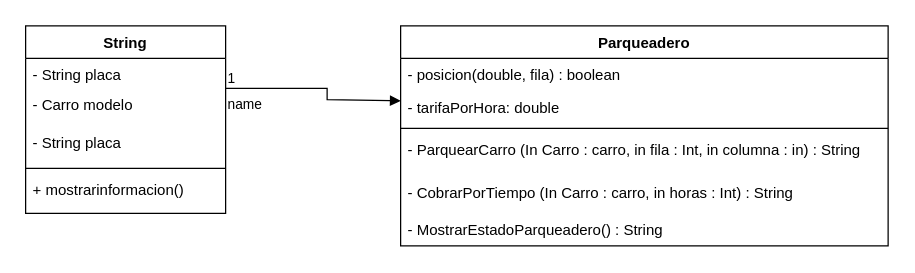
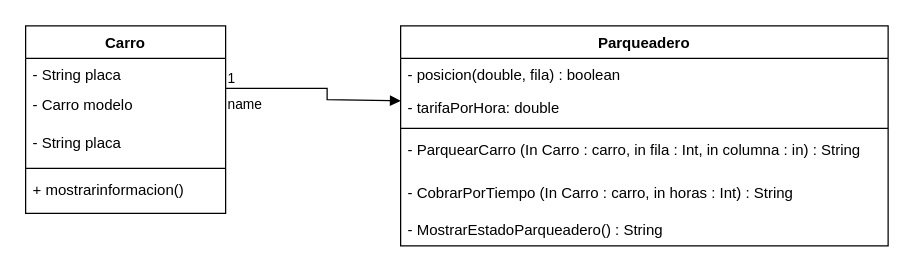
  <mxCell id="0" />
  <mxCell id="1" parent="0" />
- <mxCell id="2" value="String" style="swimlane;fontStyle=1;align=center;verticalAlign=top;childLayout=stackLayout;horizontal=1;startSize=26;horizontalStack=0;resizeParent=1;resizeParentMax=0;resizeLast=0;collapsible=1;marginBottom=0;whiteSpace=wrap;html=1;" vertex="1" parent="1"><mxGeometry x="20" y="20" width="160" height="150" as="geometry" /></mxCell>
+ <mxCell id="2" value="Carro" style="swimlane;fontStyle=1;align=center;verticalAlign=top;childLayout=stackLayout;horizontal=1;startSize=26;horizontalStack=0;resizeParent=1;resizeParentMax=0;resizeLast=0;collapsible=1;marginBottom=0;whiteSpace=wrap;html=1;" vertex="1" parent="1"><mxGeometry x="20" y="20" width="160" height="150" as="geometry" /></mxCell>
  <mxCell id="3" value="- String placa" style="text;strokeColor=none;fillColor=none;align=left;verticalAlign=top;spacingLeft=4;spacingRight=4;overflow=hidden;rotatable=0;points=[[0,0.5],[1,0.5]];portConstraint=eastwest;whiteSpace=wrap;html=1;" vertex="1" parent="2"><mxGeometry y="26" width="160" height="24" as="geometry" /></mxCell>
  <mxCell id="4" value="- Carro modelo" style="text;strokeColor=none;fillColor=none;align=left;verticalAlign=top;spacingLeft=4;spacingRight=4;overflow=hidden;rotatable=0;points=[[0,0.5],[1,0.5]];portConstraint=eastwest;whiteSpace=wrap;html=1;" vertex="1" parent="2"><mxGeometry y="50" width="160" height="30" as="geometry" /></mxCell>
  <mxCell id="5" value="- String placa" style="text;strokeColor=none;fillColor=none;align=left;verticalAlign=top;spacingLeft=4;spacingRight=4;overflow=hidden;rotatable=0;points=[[0,0.5],[1,0.5]];portConstraint=eastwest;whiteSpace=wrap;html=1;" vertex="1" parent="2"><mxGeometry y="80" width="160" height="30" as="geometry" /></mxCell>
  <mxCell id="6" value="" style="line;strokeWidth=1;fillColor=none;align=left;verticalAlign=middle;spacingTop=-1;spacingLeft=3;spacingRight=3;rotatable=0;labelPosition=right;points=[];portConstraint=eastwest;strokeColor=inherit;" vertex="1" parent="2"><mxGeometry y="110" width="160" height="8" as="geometry" /></mxCell>
  <mxCell id="7" value="+ mostrarinformacion()" style="text;strokeColor=none;fillColor=none;align=left;verticalAlign=top;spacingLeft=4;spacingRight=4;overflow=hidden;rotatable=0;points=[[0,0.5],[1,0.5]];portConstraint=eastwest;whiteSpace=wrap;html=1;" vertex="1" parent="2"><mxGeometry y="118" width="160" height="32" as="geometry" /></mxCell>
  <mxCell id="8" value="Parqueadero" style="swimlane;fontStyle=1;align=center;verticalAlign=top;childLayout=stackLayout;horizontal=1;startSize=26;horizontalStack=0;resizeParent=1;resizeParentMax=0;resizeLast=0;collapsible=1;marginBottom=0;whiteSpace=wrap;html=1;" vertex="1" parent="1"><mxGeometry x="320" y="20" width="390" height="176" as="geometry" /></mxCell>
  <mxCell id="9" value="- posicion(double, fila) : boolean" style="text;strokeColor=none;fillColor=none;align=left;verticalAlign=top;spacingLeft=4;spacingRight=4;overflow=hidden;rotatable=0;points=[[0,0.5],[1,0.5]];portConstraint=eastwest;whiteSpace=wrap;html=1;" vertex="1" parent="8"><mxGeometry y="26" width="390" height="26" as="geometry" /></mxCell>
  <mxCell id="10" value="- tarifaPorHora: double" style="text;strokeColor=none;fillColor=none;align=left;verticalAlign=top;spacingLeft=4;spacingRight=4;overflow=hidden;rotatable=0;points=[[0,0.5],[1,0.5]];portConstraint=eastwest;whiteSpace=wrap;html=1;" vertex="1" parent="8"><mxGeometry y="52" width="390" height="26" as="geometry" /></mxCell>
  <mxCell id="11" value="" style="line;strokeWidth=1;fillColor=none;align=left;verticalAlign=middle;spacingTop=-1;spacingLeft=3;spacingRight=3;rotatable=0;labelPosition=right;points=[];portConstraint=eastwest;strokeColor=inherit;" vertex="1" parent="8"><mxGeometry y="78" width="390" height="8" as="geometry" /></mxCell>
  <mxCell id="12" value="- ParquearCarro (In Carro : carro, in fila : Int, in columna : in) : String" style="text;strokeColor=none;fillColor=none;align=left;verticalAlign=top;spacingLeft=4;spacingRight=4;overflow=hidden;rotatable=0;points=[[0,0.5],[1,0.5]];portConstraint=eastwest;whiteSpace=wrap;html=1;" vertex="1" parent="8"><mxGeometry y="86" width="390" height="34" as="geometry" /></mxCell>
  <mxCell id="13" value="- CobrarPorTiempo (In Carro : carro, in horas : Int) : String" style="text;strokeColor=none;fillColor=none;align=left;verticalAlign=top;spacingLeft=4;spacingRight=4;overflow=hidden;rotatable=0;points=[[0,0.5],[1,0.5]];portConstraint=eastwest;whiteSpace=wrap;html=1;" vertex="1" parent="8"><mxGeometry y="120" width="390" height="30" as="geometry" /></mxCell>
  <mxCell id="14" value="- MostrarEstadoParqueadero() : String" style="text;strokeColor=none;fillColor=none;align=left;verticalAlign=top;spacingLeft=4;spacingRight=4;overflow=hidden;rotatable=0;points=[[0,0.5],[1,0.5]];portConstraint=eastwest;whiteSpace=wrap;html=1;" vertex="1" parent="8"><mxGeometry y="150" width="390" height="26" as="geometry" /></mxCell>
  <mxCell id="15" value="name" style="endArrow=block;endFill=1;html=1;edgeStyle=orthogonalEdgeStyle;align=left;verticalAlign=top;rounded=0;exitX=0.93;exitY=-0.033;exitDx=0;exitDy=0;exitPerimeter=0;" edge="1" parent="1"><mxGeometry x="-1" relative="1" as="geometry"><mxPoint x="180" y="70.01" as="sourcePoint" /><mxPoint x="320" y="80" as="targetPoint" /><Array as="points"><mxPoint x="261.2" y="70" /><mxPoint x="261.2" y="79" /></Array></mxGeometry></mxCell>
  <mxCell id="16" value="1" style="edgeLabel;resizable=0;html=1;align=left;verticalAlign=bottom;" connectable="0" vertex="1" parent="15"><mxGeometry x="-1" relative="1" as="geometry" /></mxCell>
